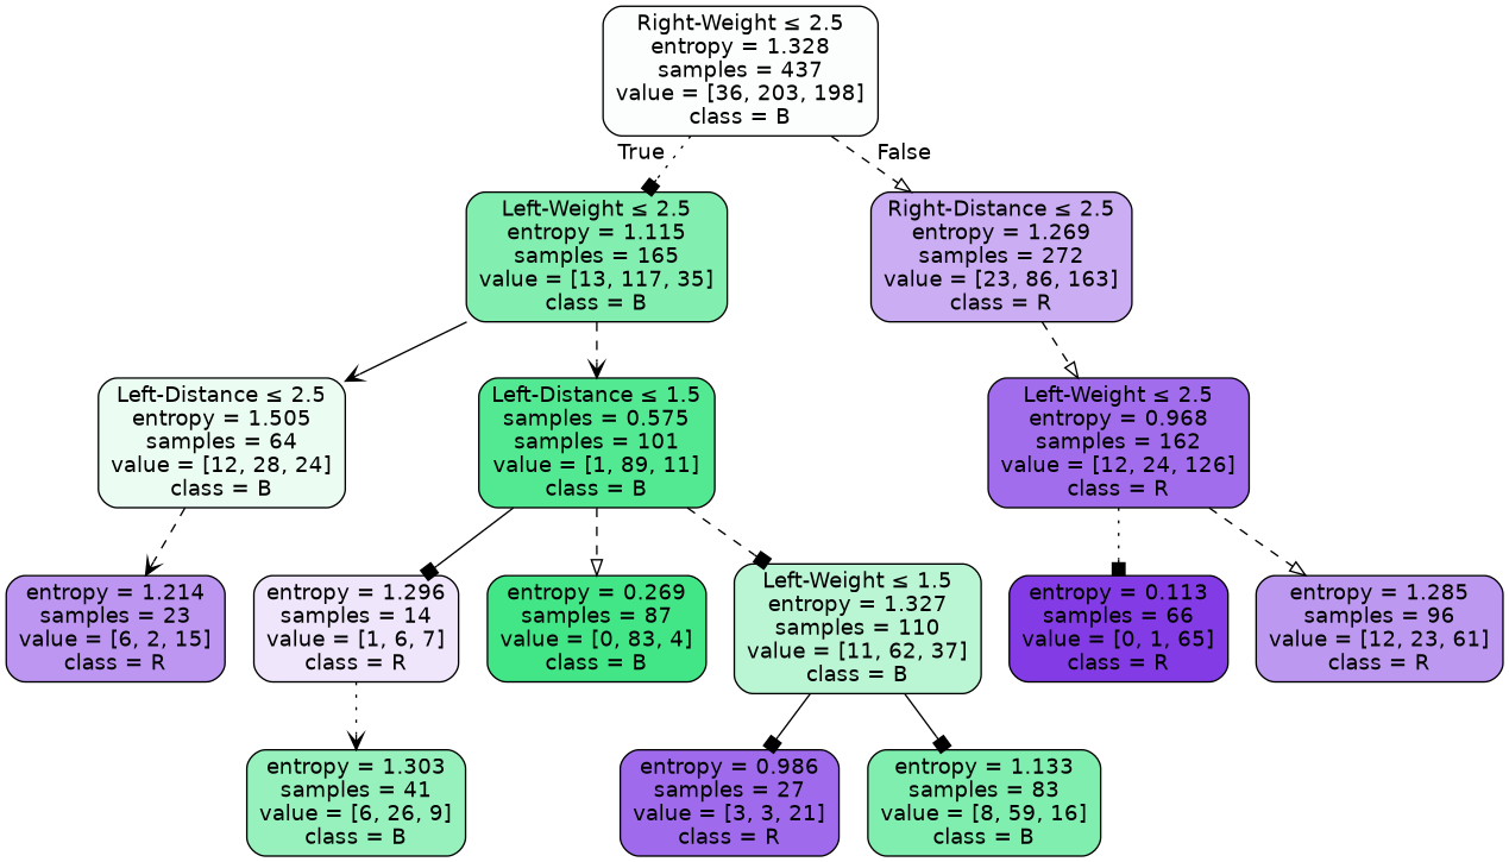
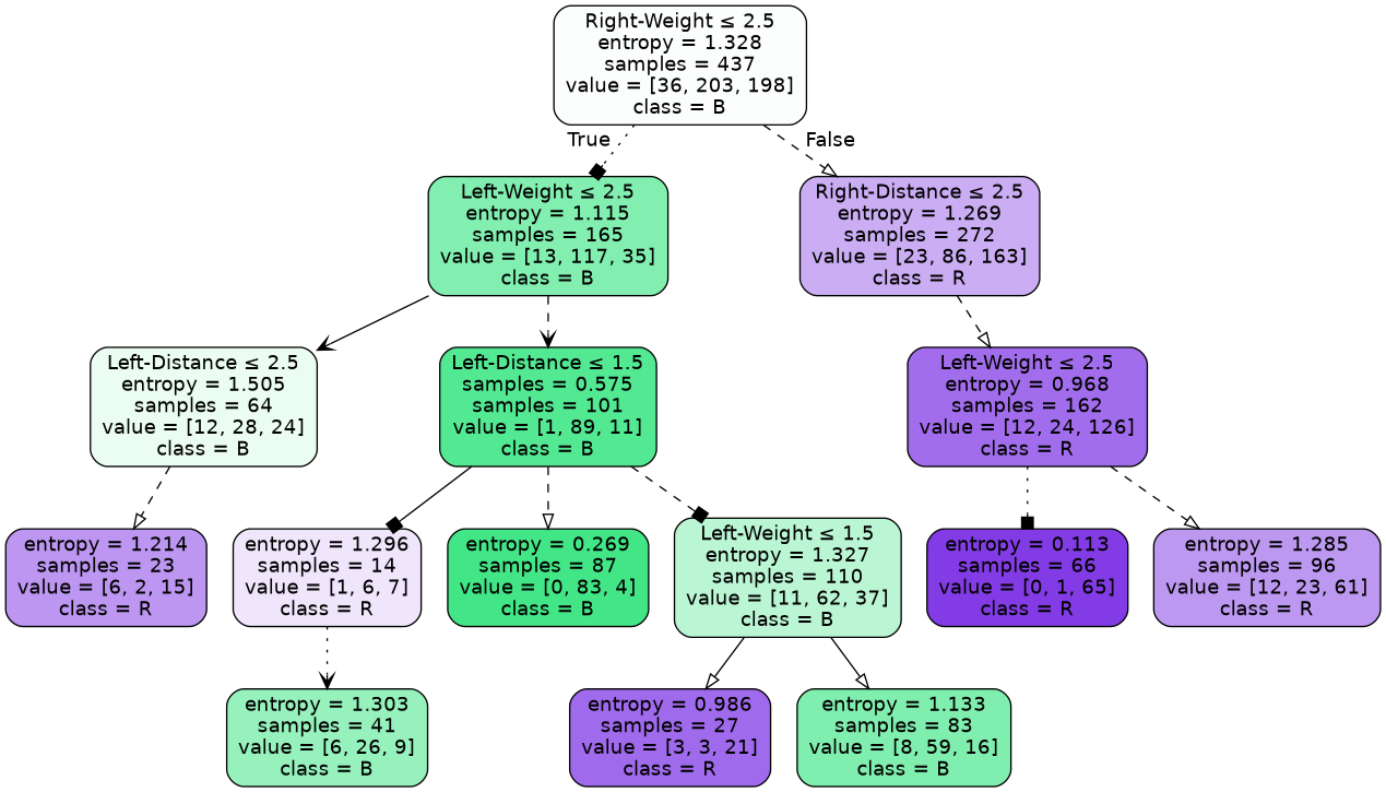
  digraph {
    node [color=black fontname=helvetica shape=box style="filled, rounded"]
    edge [arrowhead=box fontname=helvetica style=dashed]
    n1 [fillcolor="#fbfefc" label=<Right-Weight &le; 2.5<br/>entropy = 1.328<br/>samples = 437<br/>value = [36, 203, 198]<br/>class = B>]
    n2 [fillcolor="#82efb0" label=<Left-Weight &le; 2.5<br/>entropy = 1.115<br/>samples = 165<br/>value = [13, 117, 35]<br/>class = B>]
    n3 [fillcolor="#cbadf4" label=<Right-Distance &le; 2.5<br/>entropy = 1.269<br/>samples = 272<br/>value = [23, 86, 163]<br/>class = R>]
    n4 [fillcolor="#ebfcf2" label=<Left-Distance &le; 2.5<br/>entropy = 1.505<br/>samples = 64<br/>value = [12, 28, 24]<br/>class = B>]
    n5 [fillcolor="#53e892" label=<Left-Distance &le; 1.5<br/>samples = 0.575<br/>samples = 101<br/>value = [1, 89, 11]<br/>class = B>]
    n6 [fillcolor="#a26dec" label=<Left-Weight &le; 2.5<br/>entropy = 0.968<br/>samples = 162<br/>value = [12, 24, 126]<br/>class = R>]
    n7 [fillcolor="#bc96f1" label=<entropy = 1.214<br/>samples = 23<br/>value = [6, 2, 15]<br/>class = R>]
    n8 [fillcolor="#efe6fc" label=<entropy = 1.296<br/>samples = 14<br/>value = [1, 6, 7]<br/>class = R>]
    n9 [fillcolor="#43e687" label=<entropy = 0.269<br/>samples = 87<br/>value = [0, 83, 4]<br/>class = B>]
    n10 [fillcolor="#bbf6d4" label=<Left-Weight &le; 1.5<br/>entropy = 1.327<br/>samples = 110<br/>value = [11, 62, 37]<br/>class = B>]
    n11 [fillcolor="#96f1bc" label=<entropy = 1.303<br/>samples = 41<br/>value = [6, 26, 9]<br/>class = B>]
    n12 [fillcolor="#a06aec" label=<entropy = 0.986<br/>samples = 27<br/>value = [3, 3, 21]<br/>class = R>]
    n13 [fillcolor="#80eeae" label=<entropy = 1.133<br/>samples = 83<br/>value = [8, 59, 16]<br/>class = B>]
    n14 [fillcolor="#833ce5" label=<entropy = 0.113<br/>samples = 66<br/>value = [0, 1, 65]<br/>class = R>]
    n15 [fillcolor="#bd98f1" label=<entropy = 1.285<br/>samples = 96<br/>value = [12, 23, 61]<br/>class = R>]
    n1 -> n2 [headlabel=True labelangle=45 labeldistance=2.5 style=dotted]
    n1 -> n3 [arrowhead=onormal headlabel=False labelangle=-45 labeldistance=2.5]
    n2 -> n4 [arrowhead=vee style=solid]
    n2 -> n5 [arrowhead=vee]
    n3 -> n6 [arrowhead=onormal]
-   n4 -> n7 [arrowhead=vee]
+   n4 -> n7 [arrowhead=onormal]
    n5 -> n8 [style=solid]
    n5 -> n9 [arrowhead=onormal]
    n5 -> n10
    n6 -> n14 [style=dotted]
    n6 -> n15 [arrowhead=onormal]
    n8 -> n11 [arrowhead=vee style=dotted]
-   n10 -> n12 [style=solid]
-   n10 -> n13 [style=solid]
+   n10 -> n12 [arrowhead=onormal style=solid]
+   n10 -> n13 [arrowhead=onormal style=solid]
  }
